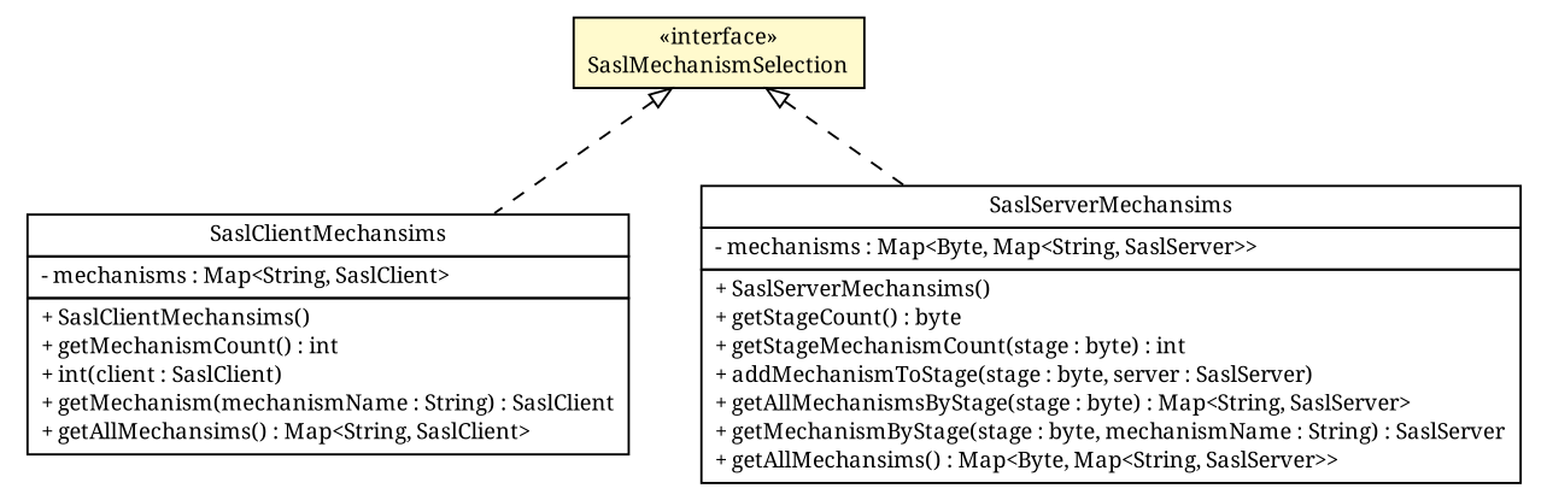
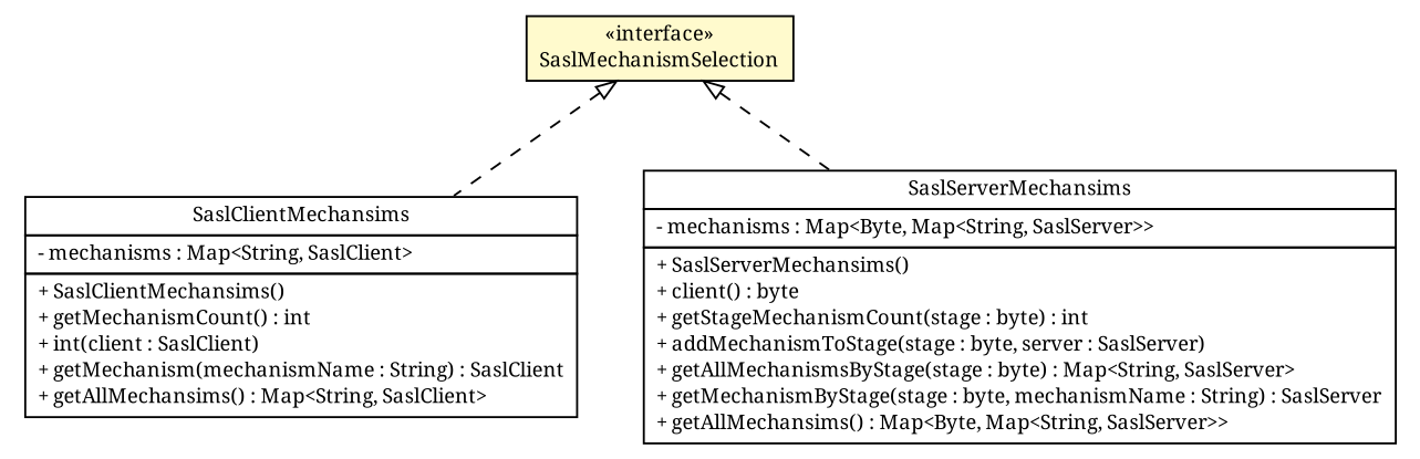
  digraph {
    fontname="Noto Serif"
    nodesep=0.25
    ranksep=0.5
    node [fontcolor=black fontname="Noto Serif" fontsize=10.0 shape=plaintext]
    edge [arrowtail=empty dir=back fontname="Noto Serif" fontsize=10 headport=p labelfontname=Helvetica labelfontsize=10 style=dashed tailport=p]
    n1 [label=<<table title="org.ietf.nea.pt.socket.sasl.SaslMechanismSelection" border="0" cellborder="1" cellspacing="0" cellpadding="2" port="p" bgcolor="lemonChiffon" href="./SaslMechanismSelection.html"> 		<tr><td><table border="0" cellspacing="0" cellpadding="1"> <tr><td align="center" balign="center"> &#171;interface&#187; </td></tr> <tr><td align="center" balign="center"> SaslMechanismSelection </td></tr> 		</table></td></tr> 		</table>>]
    n2 [label=<<table title="org.ietf.nea.pt.socket.sasl.SaslClientMechansims" border="0" cellborder="1" cellspacing="0" cellpadding="2" port="p" href="./SaslClientMechansims.html"> 		<tr><td><table border="0" cellspacing="0" cellpadding="1"> <tr><td align="center" balign="center"> SaslClientMechansims </td></tr> 		</table></td></tr> 		<tr><td><table border="0" cellspacing="0" cellpadding="1"> <tr><td align="left" balign="left"> - mechanisms : Map&lt;String, SaslClient&gt; </td></tr> 		</table></td></tr> 		<tr><td><table border="0" cellspacing="0" cellpadding="1"> <tr><td align="left" balign="left"> + SaslClientMechansims() </td></tr> <tr><td align="left" balign="left"> + getMechanismCount() : int </td></tr> <tr><td align="left" balign="left"> + int(client : SaslClient) </td></tr> <tr><td align="left" balign="left"> + getMechanism(mechanismName : String) : SaslClient </td></tr> <tr><td align="left" balign="left"> + getAllMechansims() : Map&lt;String, SaslClient&gt; </td></tr> 		</table></td></tr> 		</table>>]
-   n3 [label=<<table title="org.ietf.nea.pt.socket.sasl.SaslServerMechansims" border="0" cellborder="1" cellspacing="0" cellpadding="2" port="p" href="./SaslServerMechansims.html"> 		<tr><td><table border="0" cellspacing="0" cellpadding="1"> <tr><td align="center" balign="center"> SaslServerMechansims </td></tr> 		</table></td></tr> 		<tr><td><table border="0" cellspacing="0" cellpadding="1"> <tr><td align="left" balign="left"> - mechanisms : Map&lt;Byte, Map&lt;String, SaslServer&gt;&gt; </td></tr> 		</table></td></tr> 		<tr><td><table border="0" cellspacing="0" cellpadding="1"> <tr><td align="left" balign="left"> + SaslServerMechansims() </td></tr> <tr><td align="left" balign="left"> + getStageCount() : byte </td></tr> <tr><td align="left" balign="left"> + getStageMechanismCount(stage : byte) : int </td></tr> <tr><td align="left" balign="left"> + addMechanismToStage(stage : byte, server : SaslServer) </td></tr> <tr><td align="left" balign="left"> + getAllMechanismsByStage(stage : byte) : Map&lt;String, SaslServer&gt; </td></tr> <tr><td align="left" balign="left"> + getMechanismByStage(stage : byte, mechanismName : String) : SaslServer </td></tr> <tr><td align="left" balign="left"> + getAllMechansims() : Map&lt;Byte, Map&lt;String, SaslServer&gt;&gt; </td></tr> 		</table></td></tr> 		</table>>]
+   n3 [label=<<table title="org.ietf.nea.pt.socket.sasl.SaslServerMechansims" border="0" cellborder="1" cellspacing="0" cellpadding="2" port="p" href="./SaslServerMechansims.html"> 		<tr><td><table border="0" cellspacing="0" cellpadding="1"> <tr><td align="center" balign="center"> SaslServerMechansims </td></tr> 		</table></td></tr> 		<tr><td><table border="0" cellspacing="0" cellpadding="1"> <tr><td align="left" balign="left"> - mechanisms : Map&lt;Byte, Map&lt;String, SaslServer&gt;&gt; </td></tr> 		</table></td></tr> 		<tr><td><table border="0" cellspacing="0" cellpadding="1"> <tr><td align="left" balign="left"> + SaslServerMechansims() </td></tr> <tr><td align="left" balign="left"> + client() : byte </td></tr> <tr><td align="left" balign="left"> + getStageMechanismCount(stage : byte) : int </td></tr> <tr><td align="left" balign="left"> + addMechanismToStage(stage : byte, server : SaslServer) </td></tr> <tr><td align="left" balign="left"> + getAllMechanismsByStage(stage : byte) : Map&lt;String, SaslServer&gt; </td></tr> <tr><td align="left" balign="left"> + getMechanismByStage(stage : byte, mechanismName : String) : SaslServer </td></tr> <tr><td align="left" balign="left"> + getAllMechansims() : Map&lt;Byte, Map&lt;String, SaslServer&gt;&gt; </td></tr> 		</table></td></tr> 		</table>>]
    n1 -> n2
    n1 -> n3
  }
